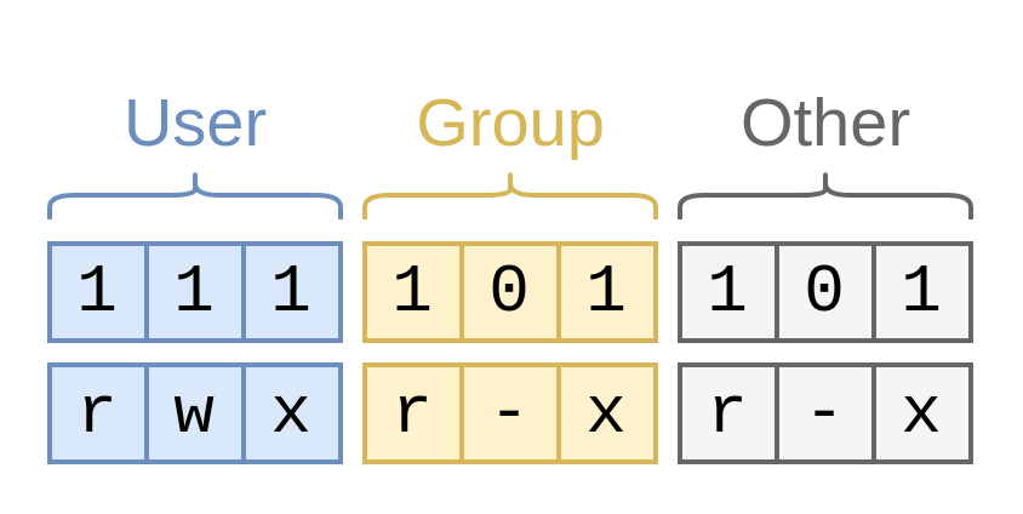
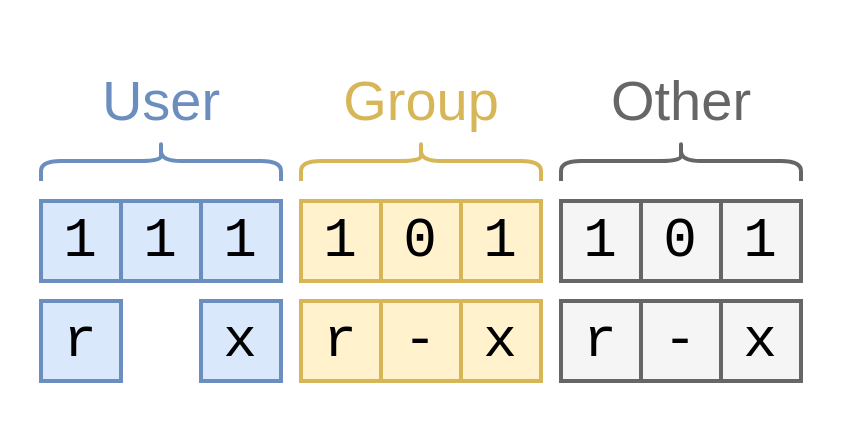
  <mxCell id="0" />
  <mxCell id="1" parent="0" />
  <mxCell id="2" value="1" style="rounded=0;whiteSpace=wrap;html=1;strokeWidth=2;fillColor=#dae8fc;fontFamily=Courier New;fontSize=28;strokeColor=#6c8ebf;" vertex="1" parent="1"><mxGeometry x="20" y="100" width="40" height="40" as="geometry" /></mxCell>
  <mxCell id="3" value="1" style="rounded=0;whiteSpace=wrap;html=1;strokeWidth=2;fillColor=#dae8fc;fontFamily=Courier New;fontSize=28;strokeColor=#6c8ebf;" vertex="1" parent="1"><mxGeometry x="60" y="100" width="40" height="40" as="geometry" /></mxCell>
  <mxCell id="4" value="1" style="rounded=0;whiteSpace=wrap;html=1;strokeWidth=2;fillColor=#dae8fc;fontFamily=Courier New;fontSize=28;strokeColor=#6c8ebf;" vertex="1" parent="1"><mxGeometry x="100" y="100" width="40" height="40" as="geometry" /></mxCell>
  <mxCell id="5" value="1" style="rounded=0;whiteSpace=wrap;html=1;strokeWidth=2;fillColor=#fff2cc;fontFamily=Courier New;fontSize=28;strokeColor=#d6b656;" vertex="1" parent="1"><mxGeometry x="150" y="100" width="40" height="40" as="geometry" /></mxCell>
  <mxCell id="6" value="0" style="rounded=0;whiteSpace=wrap;html=1;strokeWidth=2;fillColor=#fff2cc;fontFamily=Courier New;fontSize=28;strokeColor=#d6b656;" vertex="1" parent="1"><mxGeometry x="190" y="100" width="40" height="40" as="geometry" /></mxCell>
  <mxCell id="7" value="1" style="rounded=0;whiteSpace=wrap;html=1;strokeWidth=2;fillColor=#fff2cc;fontFamily=Courier New;fontSize=28;strokeColor=#d6b656;" vertex="1" parent="1"><mxGeometry x="230" y="100" width="40" height="40" as="geometry" /></mxCell>
  <mxCell id="8" value="1" style="rounded=0;whiteSpace=wrap;html=1;strokeWidth=2;fillColor=#f5f5f5;fontFamily=Courier New;fontSize=28;strokeColor=#666666;" vertex="1" parent="1"><mxGeometry x="280" y="100" width="40" height="40" as="geometry" /></mxCell>
  <mxCell id="9" value="0" style="rounded=0;whiteSpace=wrap;html=1;strokeWidth=2;fillColor=#f5f5f5;fontFamily=Courier New;fontSize=28;strokeColor=#666666;" vertex="1" parent="1"><mxGeometry x="320" y="100" width="40" height="40" as="geometry" /></mxCell>
  <mxCell id="10" value="1" style="rounded=0;whiteSpace=wrap;html=1;strokeWidth=2;fillColor=#f5f5f5;fontFamily=Courier New;fontSize=28;strokeColor=#666666;" vertex="1" parent="1"><mxGeometry x="360" y="100" width="40" height="40" as="geometry" /></mxCell>
  <mxCell id="11" value="" style="shape=curlyBracket;whiteSpace=wrap;html=1;rounded=1;strokeWidth=2;fillColor=#dae8fc;fontFamily=Courier New;fontSize=28;rotation=90;strokeColor=#6c8ebf;" vertex="1" parent="1"><mxGeometry x="70" y="20" width="20" height="120" as="geometry" /></mxCell>
  <mxCell id="12" value="" style="shape=curlyBracket;whiteSpace=wrap;html=1;rounded=1;strokeWidth=2;fillColor=#fff2cc;fontFamily=Courier New;fontSize=28;rotation=90;strokeColor=#d6b656;" vertex="1" parent="1"><mxGeometry x="200" y="20" width="20" height="120" as="geometry" /></mxCell>
  <mxCell id="13" value="" style="shape=curlyBracket;whiteSpace=wrap;html=1;rounded=1;strokeWidth=2;fillColor=#f5f5f5;fontFamily=Courier New;fontSize=28;rotation=90;strokeColor=#666666;fontColor=#333333;" vertex="1" parent="1"><mxGeometry x="330" y="20" width="20" height="120" as="geometry" /></mxCell>
  <mxCell id="14" value="User" style="text;html=1;align=center;verticalAlign=middle;resizable=0;points=[];autosize=1;fontSize=28;fontFamily=Helvetica;fontColor=#6C8EBF;" vertex="1" parent="1"><mxGeometry x="45" y="30" width="70" height="40" as="geometry" /></mxCell>
  <mxCell id="15" value="Group" style="text;html=1;align=center;verticalAlign=middle;resizable=0;points=[];autosize=1;fontSize=28;fontFamily=Helvetica;fontColor=#D6B656;" vertex="1" parent="1"><mxGeometry x="165" y="30" width="90" height="40" as="geometry" /></mxCell>
  <mxCell id="16" value="Other" style="text;html=1;align=center;verticalAlign=middle;resizable=0;points=[];autosize=1;fontSize=28;fontFamily=Helvetica;fontColor=#666666;" vertex="1" parent="1"><mxGeometry x="295" y="30" width="90" height="40" as="geometry" /></mxCell>
  <mxCell id="17" value="r" style="rounded=0;whiteSpace=wrap;html=1;strokeWidth=2;fillColor=#dae8fc;fontFamily=Courier New;fontSize=28;strokeColor=#6c8ebf;" vertex="1" parent="1"><mxGeometry x="20" y="150" width="40" height="40" as="geometry" /></mxCell>
- <mxCell id="18" value="w" style="rounded=0;whiteSpace=wrap;html=1;strokeWidth=2;fillColor=#dae8fc;fontFamily=Courier New;fontSize=28;strokeColor=#6c8ebf;" vertex="1" parent="1"><mxGeometry x="60" y="150" width="40" height="40" as="geometry" /></mxCell>
  <mxCell id="19" value="x" style="rounded=0;whiteSpace=wrap;html=1;strokeWidth=2;fillColor=#dae8fc;fontFamily=Courier New;fontSize=28;strokeColor=#6c8ebf;" vertex="1" parent="1"><mxGeometry x="100" y="150" width="40" height="40" as="geometry" /></mxCell>
  <mxCell id="20" value="r" style="rounded=0;whiteSpace=wrap;html=1;strokeWidth=2;fillColor=#fff2cc;fontFamily=Courier New;fontSize=28;strokeColor=#d6b656;" vertex="1" parent="1"><mxGeometry x="150" y="150" width="40" height="40" as="geometry" /></mxCell>
  <mxCell id="21" value="-" style="rounded=0;whiteSpace=wrap;html=1;strokeWidth=2;fillColor=#fff2cc;fontFamily=Courier New;fontSize=28;strokeColor=#d6b656;" vertex="1" parent="1"><mxGeometry x="190" y="150" width="40" height="40" as="geometry" /></mxCell>
  <mxCell id="22" value="x" style="rounded=0;whiteSpace=wrap;html=1;strokeWidth=2;fillColor=#fff2cc;fontFamily=Courier New;fontSize=28;strokeColor=#d6b656;" vertex="1" parent="1"><mxGeometry x="230" y="150" width="40" height="40" as="geometry" /></mxCell>
  <mxCell id="23" value="r" style="rounded=0;whiteSpace=wrap;html=1;strokeWidth=2;fillColor=#f5f5f5;fontFamily=Courier New;fontSize=28;strokeColor=#666666;" vertex="1" parent="1"><mxGeometry x="280" y="150" width="40" height="40" as="geometry" /></mxCell>
  <mxCell id="24" value="-" style="rounded=0;whiteSpace=wrap;html=1;strokeWidth=2;fillColor=#f5f5f5;fontFamily=Courier New;fontSize=28;strokeColor=#666666;" vertex="1" parent="1"><mxGeometry x="320" y="150" width="40" height="40" as="geometry" /></mxCell>
  <mxCell id="25" value="x" style="rounded=0;whiteSpace=wrap;html=1;strokeWidth=2;fillColor=#f5f5f5;fontFamily=Courier New;fontSize=28;strokeColor=#666666;" vertex="1" parent="1"><mxGeometry x="360" y="150" width="40" height="40" as="geometry" /></mxCell>
